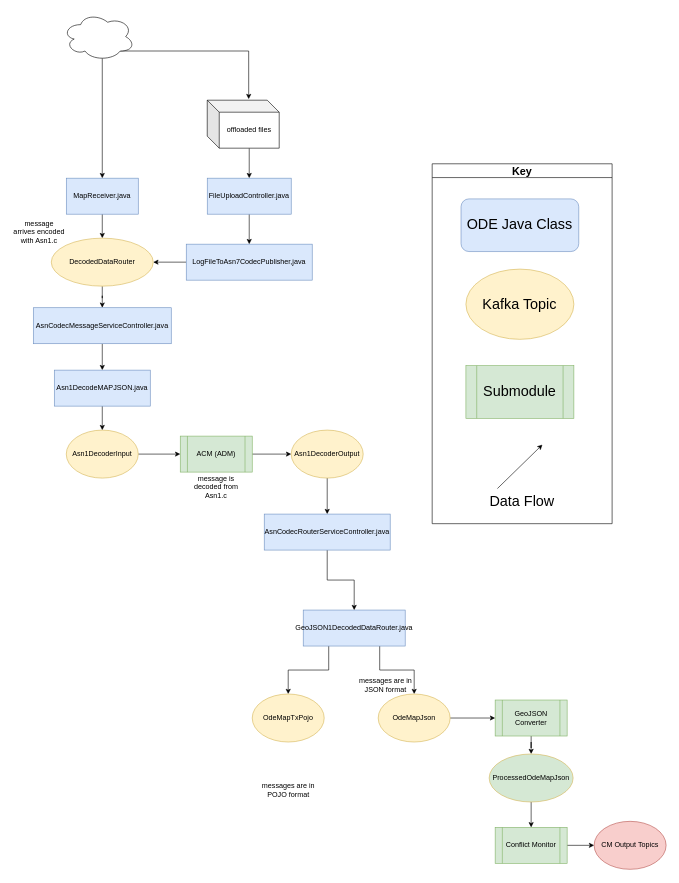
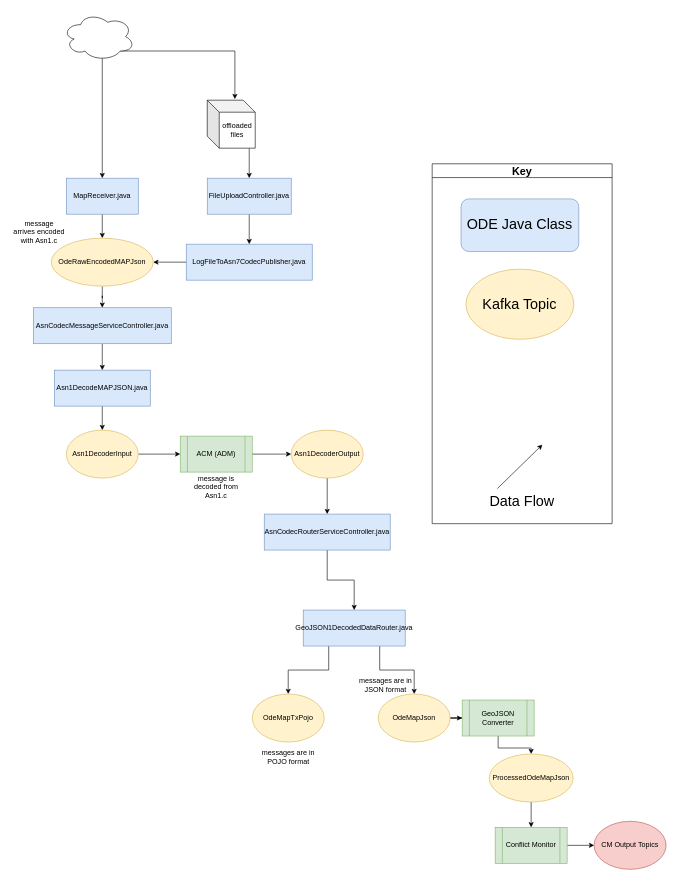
  <mxCell id="0" />
  <mxCell id="1" parent="0" />
  <mxCell id="2" style="edgeStyle=orthogonalEdgeStyle;rounded=0;orthogonalLoop=1;jettySize=auto;html=1;exitX=0.25;exitY=1;exitDx=0;exitDy=0;" parent="1" source="4" target="30" edge="1"><mxGeometry relative="1" as="geometry" /></mxCell>
  <mxCell id="3" style="edgeStyle=orthogonalEdgeStyle;rounded=0;orthogonalLoop=1;jettySize=auto;html=1;exitX=0.75;exitY=1;exitDx=0;exitDy=0;" parent="1" source="4" target="32" edge="1"><mxGeometry relative="1" as="geometry" /></mxCell>
  <mxCell id="4" value="GeoJSON1DecodedDataRouter.java" style="rounded=0;whiteSpace=wrap;html=1;fillColor=#dae8fc;strokeColor=#6c8ebf;" parent="1" vertex="1"><mxGeometry x="505" y="1016" width="170" height="60" as="geometry" /></mxCell>
  <mxCell id="5" style="edgeStyle=orthogonalEdgeStyle;rounded=0;orthogonalLoop=1;jettySize=auto;html=1;entryX=0;entryY=0.5;entryDx=0;entryDy=0;" parent="1" source="6" target="12" edge="1"><mxGeometry relative="1" as="geometry" /></mxCell>
  <mxCell id="6" value="ACM (ADM)" style="shape=process;whiteSpace=wrap;html=1;backgroundOutline=1;fillColor=#d5e8d4;strokeColor=#82b366;" parent="1" vertex="1"><mxGeometry x="300" y="726" width="120" height="60" as="geometry" /></mxCell>
  <mxCell id="7" style="edgeStyle=orthogonalEdgeStyle;rounded=0;orthogonalLoop=1;jettySize=auto;html=1;" parent="1" source="8" target="18" edge="1"><mxGeometry relative="1" as="geometry" /></mxCell>
  <mxCell id="8" value="AsnCodecMessageServiceController.java" style="rounded=0;whiteSpace=wrap;html=1;fillColor=#dae8fc;strokeColor=#6c8ebf;" parent="1" vertex="1"><mxGeometry x="55" y="512" width="230" height="60" as="geometry" /></mxCell>
  <mxCell id="9" style="edgeStyle=orthogonalEdgeStyle;rounded=0;orthogonalLoop=1;jettySize=auto;html=1;entryX=0;entryY=0.5;entryDx=0;entryDy=0;" parent="1" source="10" target="6" edge="1"><mxGeometry relative="1" as="geometry" /></mxCell>
  <mxCell id="10" value="Asn1DecoderInput" style="ellipse;whiteSpace=wrap;html=1;fillColor=#fff2cc;strokeColor=#d6b656;" parent="1" vertex="1"><mxGeometry x="110" y="716" width="120" height="80" as="geometry" /></mxCell>
  <mxCell id="11" style="edgeStyle=orthogonalEdgeStyle;rounded=0;orthogonalLoop=1;jettySize=auto;html=1;" parent="1" source="12" target="20" edge="1"><mxGeometry relative="1" as="geometry" /></mxCell>
  <mxCell id="12" value="Asn1DecoderOutput" style="ellipse;whiteSpace=wrap;html=1;fillColor=#fff2cc;strokeColor=#d6b656;" parent="1" vertex="1"><mxGeometry x="485" y="716" width="120" height="80" as="geometry" /></mxCell>
  <mxCell id="13" style="edgeStyle=orthogonalEdgeStyle;rounded=0;orthogonalLoop=1;jettySize=auto;html=1;entryX=0.5;entryY=0;entryDx=0;entryDy=0;" parent="1" source="14" target="16" edge="1"><mxGeometry relative="1" as="geometry" /></mxCell>
  <mxCell id="14" value="MapReceiver.java" style="rounded=0;whiteSpace=wrap;html=1;fillColor=#dae8fc;strokeColor=#6c8ebf;" parent="1" vertex="1"><mxGeometry x="110" y="296" width="120" height="60" as="geometry" /></mxCell>
  <mxCell id="15" style="edgeStyle=orthogonalEdgeStyle;rounded=0;orthogonalLoop=1;jettySize=auto;html=1;" parent="1" source="16" target="8" edge="1"><mxGeometry relative="1" as="geometry" /></mxCell>
- <mxCell id="16" value="DecodedDataRouter" style="ellipse;whiteSpace=wrap;html=1;fillColor=#fff2cc;strokeColor=#d6b656;" parent="1" vertex="1"><mxGeometry x="85" y="396" width="170" height="80" as="geometry" /></mxCell>
+ <mxCell id="16" value="OdeRawEncodedMAPJson" style="ellipse;whiteSpace=wrap;html=1;fillColor=#fff2cc;strokeColor=#d6b656;" parent="1" vertex="1"><mxGeometry x="85" y="396" width="170" height="80" as="geometry" /></mxCell>
  <mxCell id="17" style="edgeStyle=orthogonalEdgeStyle;rounded=0;orthogonalLoop=1;jettySize=auto;html=1;entryX=0.5;entryY=0;entryDx=0;entryDy=0;" parent="1" source="18" target="10" edge="1"><mxGeometry relative="1" as="geometry" /></mxCell>
  <mxCell id="18" value="Asn1DecodeMAPJSON.java" style="rounded=0;whiteSpace=wrap;html=1;fillColor=#dae8fc;strokeColor=#6c8ebf;" parent="1" vertex="1"><mxGeometry x="90" y="616" width="160" height="60" as="geometry" /></mxCell>
  <mxCell id="19" style="edgeStyle=orthogonalEdgeStyle;rounded=0;orthogonalLoop=1;jettySize=auto;html=1;entryX=0.5;entryY=0;entryDx=0;entryDy=0;exitX=0.5;exitY=1;exitDx=0;exitDy=0;" parent="1" source="20" target="4" edge="1"><mxGeometry relative="1" as="geometry" /></mxCell>
  <mxCell id="20" value="AsnCodecRouterServiceController.java" style="rounded=0;whiteSpace=wrap;html=1;fillColor=#dae8fc;strokeColor=#6c8ebf;" parent="1" vertex="1"><mxGeometry x="440" y="856" width="210" height="60" as="geometry" /></mxCell>
  <mxCell id="21" style="edgeStyle=orthogonalEdgeStyle;rounded=0;orthogonalLoop=1;jettySize=auto;html=1;exitX=0.8;exitY=0.8;exitDx=0;exitDy=0;exitPerimeter=0;entryX=0.576;entryY=-0.023;entryDx=0;entryDy=0;entryPerimeter=0;" edge="1" parent="1" source="23" target="47"><mxGeometry relative="1" as="geometry" /></mxCell>
  <mxCell id="22" style="edgeStyle=orthogonalEdgeStyle;rounded=0;orthogonalLoop=1;jettySize=auto;html=1;exitX=0.55;exitY=0.95;exitDx=0;exitDy=0;exitPerimeter=0;entryX=0.5;entryY=0;entryDx=0;entryDy=0;" edge="1" parent="1" source="23" target="14"><mxGeometry relative="1" as="geometry" /></mxCell>
  <mxCell id="23" value="" style="ellipse;shape=cloud;whiteSpace=wrap;html=1;" parent="1" vertex="1"><mxGeometry x="104" y="20" width="120" height="80" as="geometry" /></mxCell>
  <mxCell id="24" value="" style="group" parent="1" vertex="1" connectable="0"><mxGeometry x="720" y="272" width="300" height="600" as="geometry" /></mxCell>
- <mxCell id="25" value="&lt;font style=&quot;font-size: 24px&quot;&gt;Submodule&lt;/font&gt;" style="shape=process;whiteSpace=wrap;html=1;backgroundOutline=1;fillColor=#d5e8d4;strokeColor=#82b366;labelBackgroundColor=none;" parent="24" vertex="1"><mxGeometry x="56.25" y="336.585" width="180" height="87.805" as="geometry" /></mxCell>
  <mxCell id="26" value="Key" style="swimlane;labelBackgroundColor=none;fontSize=18;" parent="24" vertex="1"><mxGeometry width="300.0" height="600" as="geometry" /></mxCell>
  <mxCell id="27" value="" style="endArrow=classic;html=1;rounded=0;labelBackgroundColor=none;" parent="26" edge="1"><mxGeometry width="50" height="50" relative="1" as="geometry"><mxPoint x="108.75" y="541.463" as="sourcePoint" /><mxPoint x="183.75" y="468.293" as="targetPoint" /></mxGeometry></mxCell>
  <mxCell id="28" value="&lt;font style=&quot;font-size: 24px&quot;&gt;Kafka Topic&lt;/font&gt;" style="ellipse;whiteSpace=wrap;html=1;fillColor=#fff2cc;strokeColor=#d6b656;labelBackgroundColor=none;" parent="26" vertex="1"><mxGeometry x="56.25" y="175.61" width="180" height="117.073" as="geometry" /></mxCell>
  <mxCell id="29" value="&lt;font style=&quot;font-size: 24px&quot;&gt;ODE Java Class&lt;/font&gt;" style="rounded=1;whiteSpace=wrap;html=1;fillColor=#dae8fc;strokeColor=#6c8ebf;labelBackgroundColor=none;" parent="26" vertex="1"><mxGeometry x="48.13" y="58.54" width="196.25" height="87.8" as="geometry" /></mxCell>
  <mxCell id="30" value="OdeMapTxPojo" style="ellipse;whiteSpace=wrap;html=1;fillColor=#fff2cc;strokeColor=#d6b656;" parent="1" vertex="1"><mxGeometry x="420" width="120" height="80" as="geometry" y="1156" /></mxCell>
  <mxCell id="31" style="edgeStyle=orthogonalEdgeStyle;rounded=0;orthogonalLoop=1;jettySize=auto;html=1;" parent="1" source="32" target="38" edge="1"><mxGeometry relative="1" as="geometry" /></mxCell>
  <mxCell id="32" value="OdeMapJson" style="ellipse;whiteSpace=wrap;html=1;fillColor=#fff2cc;strokeColor=#d6b656;" parent="1" vertex="1"><mxGeometry x="630" width="120" height="80" as="geometry" y="1156" /></mxCell>
  <mxCell id="33" value="message is decoded from Asn1.c" style="text;html=1;strokeColor=none;fillColor=none;align=center;verticalAlign=middle;whiteSpace=wrap;rounded=0;" parent="1" vertex="1"><mxGeometry x="305" y="786" width="110" height="50" as="geometry" /></mxCell>
  <mxCell id="34" value="&lt;font style=&quot;font-size: 24px&quot;&gt;Data Flow&lt;/font&gt;" style="text;html=1;strokeColor=none;fillColor=none;align=center;verticalAlign=middle;whiteSpace=wrap;rounded=0;labelBackgroundColor=none;" parent="1" vertex="1"><mxGeometry x="810" y="813.46" width="120" height="43.9" as="geometry" /></mxCell>
- <mxCell id="35" value="messages are in POJO format" style="text;html=1;strokeColor=none;fillColor=none;align=center;verticalAlign=middle;whiteSpace=wrap;rounded=0;" parent="1" vertex="1"><mxGeometry x="427.5" y="1291" width="105" height="50" as="geometry" /></mxCell>
+ <mxCell id="35" value="messages are in POJO format" style="text;html=1;strokeColor=none;fillColor=none;align=center;verticalAlign=middle;whiteSpace=wrap;rounded=0;" parent="1" vertex="1"><mxGeometry x="427.5" y="1236" width="105" height="50" as="geometry" /></mxCell>
  <mxCell id="36" value="messages are in JSON format" style="text;html=1;strokeColor=none;fillColor=none;align=center;verticalAlign=middle;whiteSpace=wrap;rounded=0;" parent="1" vertex="1"><mxGeometry x="590" y="1116" width="105" height="50" as="geometry" /></mxCell>
  <mxCell id="37" style="edgeStyle=orthogonalEdgeStyle;rounded=0;orthogonalLoop=1;jettySize=auto;html=1;" parent="1" source="38" target="43" edge="1"><mxGeometry relative="1" as="geometry" /></mxCell>
- <mxCell id="38" value="GeoJSON Converter" style="shape=process;whiteSpace=wrap;html=1;backgroundOutline=1;fillColor=#d5e8d4;strokeColor=#82b366;" parent="1" vertex="1"><mxGeometry x="825" y="1166" width="120" height="60" as="geometry" /></mxCell>
+ <mxCell id="38" value="GeoJSON Converter" style="shape=process;whiteSpace=wrap;html=1;backgroundOutline=1;fillColor=#d5e8d4;strokeColor=#82b366;" parent="1" vertex="1"><mxGeometry x="770" y="1166" width="120" height="60" as="geometry" /></mxCell>
  <mxCell id="39" style="edgeStyle=none;rounded=0;orthogonalLoop=1;jettySize=auto;html=1;" parent="1" source="40" target="41" edge="1"><mxGeometry relative="1" as="geometry" /></mxCell>
  <mxCell id="40" value="Conflict Monitor" style="shape=process;whiteSpace=wrap;html=1;backgroundOutline=1;fillColor=#d5e8d4;strokeColor=#82b366;" parent="1" vertex="1"><mxGeometry x="825" y="1378.25" width="120" height="60" as="geometry" /></mxCell>
  <mxCell id="41" value="CM Output Topics" style="ellipse;whiteSpace=wrap;html=1;fillColor=#f8cecc;strokeColor=#b85450;" parent="1" vertex="1"><mxGeometry x="990" y="1368.25" width="120" height="80" as="geometry" /></mxCell>
  <mxCell id="42" style="edgeStyle=orthogonalEdgeStyle;rounded=0;orthogonalLoop=1;jettySize=auto;html=1;" parent="1" source="43" target="40" edge="1"><mxGeometry relative="1" as="geometry" /></mxCell>
- <mxCell id="43" value="ProcessedOdeMapJson" style="ellipse;whiteSpace=wrap;html=1;fillColor=#d5e8d4;strokeColor=#d6b656;" parent="1" vertex="1"><mxGeometry x="815" y="1256" width="140" height="80" as="geometry" /></mxCell>
+ <mxCell id="43" value="ProcessedOdeMapJson" style="ellipse;whiteSpace=wrap;html=1;fillColor=#fff2cc;strokeColor=#d6b656;" parent="1" vertex="1"><mxGeometry x="815" y="1256" width="140" height="80" as="geometry" /></mxCell>
  <mxCell id="44" style="edgeStyle=orthogonalEdgeStyle;rounded=0;orthogonalLoop=1;jettySize=auto;html=1;exitX=0;exitY=0.5;exitDx=0;exitDy=0;entryX=1;entryY=0.5;entryDx=0;entryDy=0;" edge="1" parent="1" source="45" target="16"><mxGeometry relative="1" as="geometry" /></mxCell>
  <mxCell id="45" value="LogFileToAsn7CodecPublisher,java" style="rounded=0;whiteSpace=wrap;html=1;fillColor=#dae8fc;strokeColor=#6c8ebf;" parent="1" vertex="1"><mxGeometry x="310" y="406" width="210" height="60" as="geometry" /></mxCell>
  <mxCell id="46" style="edgeStyle=orthogonalEdgeStyle;rounded=0;orthogonalLoop=1;jettySize=auto;html=1;exitX=0;exitY=0;exitDx=70;exitDy=80;exitPerimeter=0;entryX=0.5;entryY=0;entryDx=0;entryDy=0;" edge="1" parent="1" source="47" target="50"><mxGeometry relative="1" as="geometry" /></mxCell>
- <mxCell id="47" value="offloaded files" style="shape=cube;whiteSpace=wrap;html=1;boundedLbl=1;backgroundOutline=1;darkOpacity=0.05;darkOpacity2=0.1;" parent="1" vertex="1"><mxGeometry x="345" y="166" width="120" height="80" as="geometry" /></mxCell>
+ <mxCell id="47" value="offloaded files" style="shape=cube;whiteSpace=wrap;html=1;boundedLbl=1;backgroundOutline=1;darkOpacity=0.05;darkOpacity2=0.1;" parent="1" vertex="1"><mxGeometry x="345" y="166" width="80" height="80" as="geometry" /></mxCell>
  <mxCell id="48" value="&lt;span&gt;message arrives encoded with Asn1.c&lt;/span&gt;" style="text;html=1;strokeColor=none;fillColor=none;align=center;verticalAlign=middle;whiteSpace=wrap;rounded=0;" parent="1" vertex="1"><mxGeometry x="20" y="356" width="90" height="60" as="geometry" /></mxCell>
  <mxCell id="49" style="edgeStyle=orthogonalEdgeStyle;rounded=0;orthogonalLoop=1;jettySize=auto;html=1;exitX=0.5;exitY=1;exitDx=0;exitDy=0;entryX=0.5;entryY=0;entryDx=0;entryDy=0;" edge="1" parent="1" source="50" target="45"><mxGeometry relative="1" as="geometry" /></mxCell>
  <mxCell id="50" value="FileUploadController.java" style="rounded=0;whiteSpace=wrap;html=1;fillColor=#dae8fc;strokeColor=#6c8ebf;" parent="1" vertex="1"><mxGeometry x="345" y="296" width="140" height="60" as="geometry" /></mxCell>
